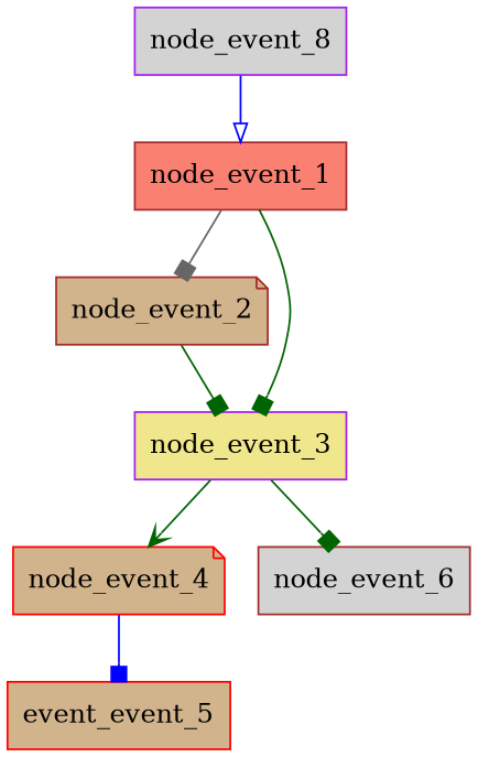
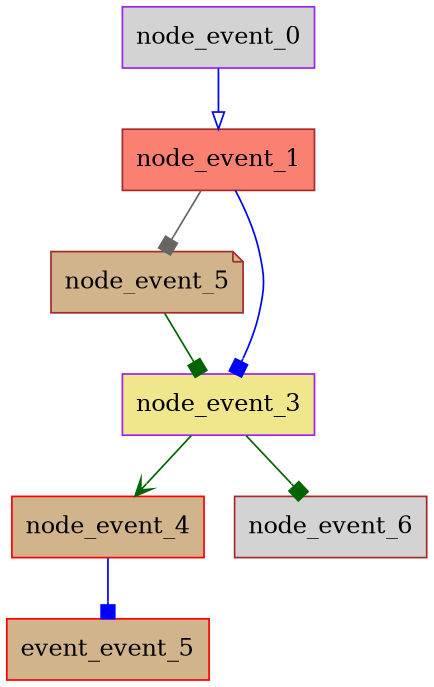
  digraph {
    node [Dependencies=6 Depth=5 EventType="DotQasm.Scheduling.GateEvent" Latency="00:00:00.0010000" Priority=0.003 color=brown fillcolor=tan shape=box style=filled]
    edge [arrowhead=box color=blue]
-   node_event_0 [Dependencies=0 Depth=1 EventIndex=0 Priority=0.010000000000000002 color=purple fillcolor=lightgrey label=node_event_8]
+   node_event_0 [Dependencies=0 Depth=1 EventIndex=0 Priority=0.010000000000000002 color=purple fillcolor=lightgrey]
    node_event_1 [Dependencies=1 Depth=2 EventIndex=1 EventType="DotQasm.Scheduling.ControlledGateEvent" Latency="00:00:00.0020000" Priority=0.009000000000000001 fillcolor=salmon]
-   node_event_2 [Dependencies=2 Depth=3 EventIndex=2 Priority=0.007 shape=note]
+   node_event_2 [Dependencies=2 Depth=3 EventIndex=2 Priority=0.007 shape=note label=node_event_5]
    node_event_3 [Dependencies=5 Depth=4 EventIndex=3 EventType="DotQasm.Scheduling.ControlledGateEvent" Latency="00:00:00.0020000" Priority=0.006 color=purple fillcolor=khaki]
-   node_event_4 [EventIndex=4 Priority=0.004 color=red shape=note]
+   node_event_4 [EventIndex=4 Priority=0.004 color=red]
    node_event_6 [EventIndex=6 EventType="DotQasm.Scheduling.MeasurementEvent" Latency="00:00:00.0030000" fillcolor=lightgrey]
    n7 [Dependencies=7 Depth=6 EventIndex=5 EventType="DotQasm.Scheduling.MeasurementEvent" Latency="00:00:00.0030000" color=red label=event_event_5]
    node_event_0 -> node_event_1 [arrowhead=onormal]
    node_event_1 -> node_event_2 [color=gray40]
-   node_event_1 -> node_event_3 [color=darkgreen]
+   node_event_1 -> node_event_3
    node_event_2 -> node_event_3 [color=darkgreen]
    node_event_3 -> node_event_4 [arrowhead=vee color=darkgreen]
    node_event_3 -> node_event_6 [color=darkgreen]
    node_event_4 -> n7
  }
